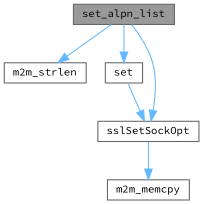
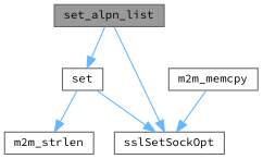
  digraph {
    fontname="Source Code Pro"
    rankdir=TB
    node [color=grey40 fillcolor=white fontname="Source Code Pro" fontsize=10 shape=box style=filled]
    edge [color=steelblue1 fontname="Source Code Pro" fontsize=10 labelfontname=FreeSans labelfontsize=10 style=solid]
    n1 [color=gray40 fillcolor=grey60 fontcolor=black height=0.2 label=set_alpn_list width=0.4]
    n2 [height=0.2 label=m2m_strlen width=0.4]
    n3 [height=0.2 label=set width=0.4]
    n4 [height=0.2 label=sslSetSockOpt width=0.4]
    n5 [height=0.2 label=m2m_memcpy width=0.4]
-   n1 -> n2
+   n3 -> n2
    n1 -> n3
    n1 -> n4
    n3 -> n4
-   n4 -> n5
+   n5 -> n4
  }
